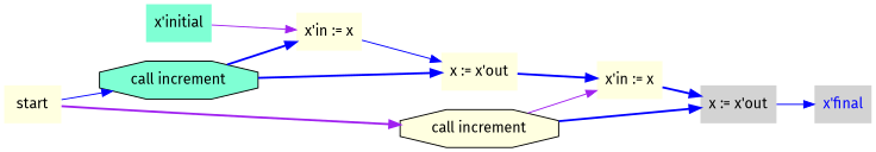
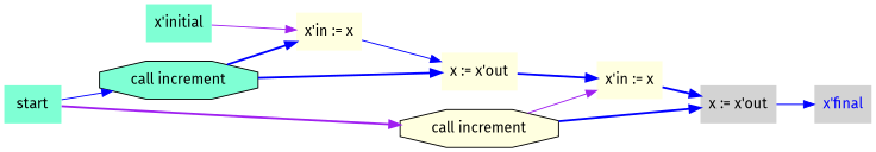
  digraph {
    splines=True
    rankdir=LR
    fontname="Fira Sans"
    node [shape=plaintext style=filled fillcolor=lightyellow fontname="Fira Sans"]
    edge [arrowType=normal color=blue style=bold fontname="Fira Sans"]
-   n1 [label=start]
+   n1 [label=start fillcolor=aquamarine]
    n2 [label="call increment" shape=octagon fillcolor=aquamarine]
    n3 [label="call increment" shape=octagon]
    n4 [label="x'initial" fillcolor=aquamarine]
    n5 [label="x'in&nbsp;:=&nbsp;x"]
    n6 [fontcolor=blue label="x'final" fillcolor=lightgrey]
    n7 [label="x&nbsp;:=&nbsp;x'out"]
    n8 [label="x'in&nbsp;:=&nbsp;x"]
    n9 [label="x&nbsp;:=&nbsp;x'out" fillcolor=lightgrey]
    n1 -> n2 [style=solid]
    n1 -> n3 [color=purple]
    n2 -> n5
    n2 -> n7
    n3 -> n8 [color=purple style=solid]
    n3 -> n9
    n4 -> n5 [color=purple style=solid]
    n5 -> n7 [style=solid]
    n7 -> n8
    n8 -> n9
    n9 -> n6 [style=solid]
  }
